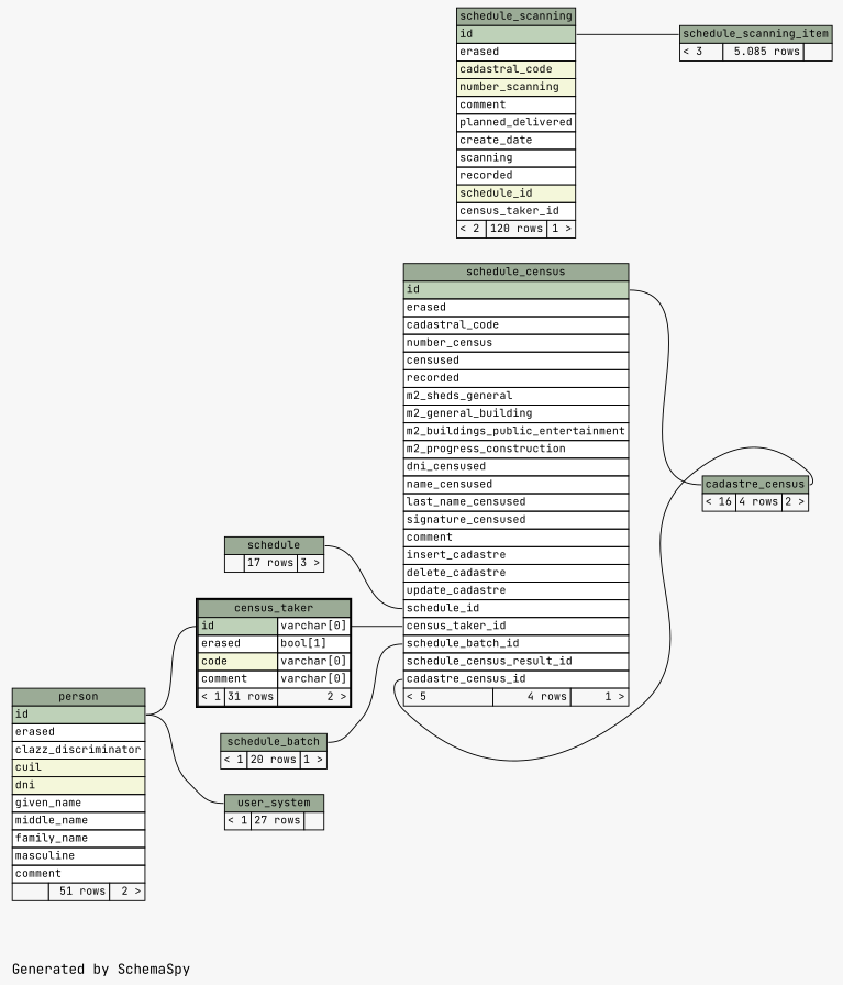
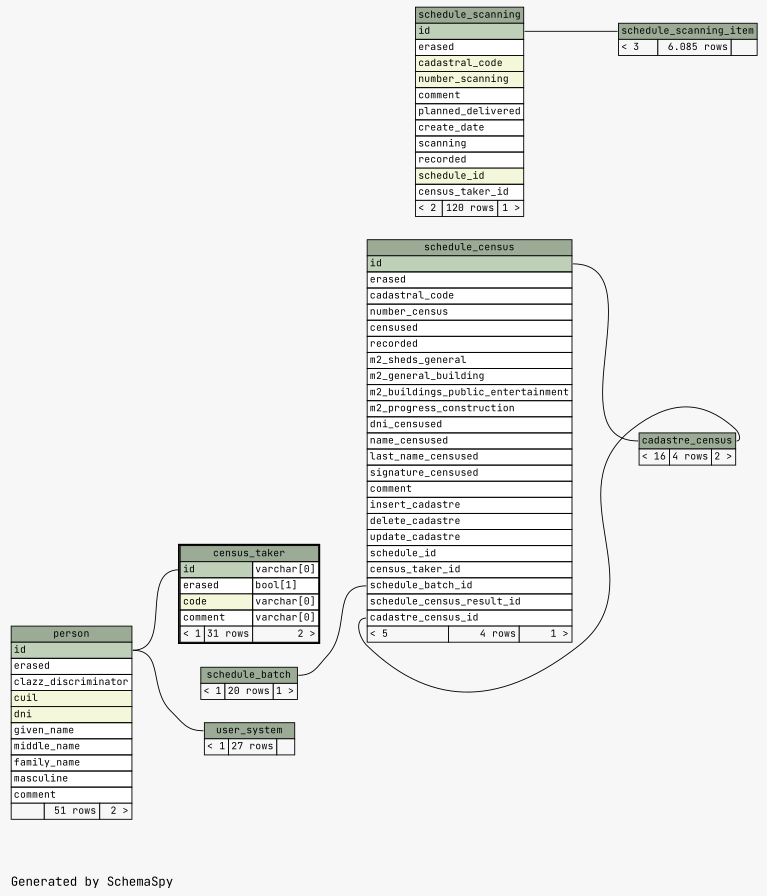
  digraph {
    bgcolor="#f7f7f7"
    fontname="JetBrains Mono"
    label="\nGenerated by SchemaSpy"
    labeljust=l
    rankdir=RL
    node [fontname="JetBrains Mono" fontsize=11 shape=plaintext]
    edge [arrowhead=none arrowsize=0.8 arrowtail=crowtee fontname="JetBrains Mono" headport="id:e"]
    n1 [label=<     <TABLE BORDER="0" CELLBORDER="1" CELLSPACING="0" BGCOLOR="#ffffff">       <TR><TD PORT="cadastre_census.heading" COLSPAN="3" BGCOLOR="#9bab96" ALIGN="CENTER">cadastre_census</TD></TR>       <TR><TD ALIGN="LEFT" BGCOLOR="#f7f7f7">&lt; 16</TD><TD ALIGN="RIGHT" BGCOLOR="#f7f7f7">4 rows</TD><TD ALIGN="RIGHT" BGCOLOR="#f7f7f7">2 &gt;</TD></TR>     </TABLE>>]
    n2 [label=<     <TABLE BORDER="0" CELLBORDER="1" CELLSPACING="0" BGCOLOR="#ffffff">       <TR><TD PORT="schedule_census.heading" COLSPAN="3" BGCOLOR="#9bab96" ALIGN="CENTER">schedule_census</TD></TR>       <TR><TD PORT="id" COLSPAN="3" BGCOLOR="#bed1b8" ALIGN="LEFT">id</TD></TR>       <TR><TD PORT="erased" COLSPAN="3" ALIGN="LEFT">erased</TD></TR>       <TR><TD PORT="cadastral_code" COLSPAN="3" ALIGN="LEFT">cadastral_code</TD></TR>       <TR><TD PORT="number_census" COLSPAN="3" ALIGN="LEFT">number_census</TD></TR>       <TR><TD PORT="censused" COLSPAN="3" ALIGN="LEFT">censused</TD></TR>       <TR><TD PORT="recorded" COLSPAN="3" ALIGN="LEFT">recorded</TD></TR>       <TR><TD PORT="m2_sheds_general" COLSPAN="3" ALIGN="LEFT">m2_sheds_general</TD></TR>       <TR><TD PORT="m2_general_building" COLSPAN="3" ALIGN="LEFT">m2_general_building</TD></TR>       <TR><TD PORT="m2_buildings_public_entertainment" COLSPAN="3" ALIGN="LEFT">m2_buildings_public_entertainment</TD></TR>       <TR><TD PORT="m2_progress_construction" COLSPAN="3" ALIGN="LEFT">m2_progress_construction</TD></TR>       <TR><TD PORT="dni_censused" COLSPAN="3" ALIGN="LEFT">dni_censused</TD></TR>       <TR><TD PORT="name_censused" COLSPAN="3" ALIGN="LEFT">name_censused</TD></TR>       <TR><TD PORT="last_name_censused" COLSPAN="3" ALIGN="LEFT">last_name_censused</TD></TR>       <TR><TD PORT="signature_censused" COLSPAN="3" ALIGN="LEFT">signature_censused</TD></TR>       <TR><TD PORT="comment" COLSPAN="3" ALIGN="LEFT">comment</TD></TR>       <TR><TD PORT="insert_cadastre" COLSPAN="3" ALIGN="LEFT">insert_cadastre</TD></TR>       <TR><TD PORT="delete_cadastre" COLSPAN="3" ALIGN="LEFT">delete_cadastre</TD></TR>       <TR><TD PORT="update_cadastre" COLSPAN="3" ALIGN="LEFT">update_cadastre</TD></TR>       <TR><TD PORT="schedule_id" COLSPAN="3" ALIGN="LEFT">schedule_id</TD></TR>       <TR><TD PORT="census_taker_id" COLSPAN="3" ALIGN="LEFT">census_taker_id</TD></TR>       <TR><TD PORT="schedule_batch_id" COLSPAN="3" ALIGN="LEFT">schedule_batch_id</TD></TR>       <TR><TD PORT="schedule_census_result_id" COLSPAN="3" ALIGN="LEFT">schedule_census_result_id</TD></TR>       <TR><TD PORT="cadastre_census_id" COLSPAN="3" ALIGN="LEFT">cadastre_census_id</TD></TR>       <TR><TD ALIGN="LEFT" BGCOLOR="#f7f7f7">&lt; 5</TD><TD ALIGN="RIGHT" BGCOLOR="#f7f7f7">4 rows</TD><TD ALIGN="RIGHT" BGCOLOR="#f7f7f7">1 &gt;</TD></TR>     </TABLE>>]
    n3 [label=<     <TABLE BORDER="2" CELLBORDER="1" CELLSPACING="0" BGCOLOR="#ffffff">       <TR><TD PORT="census_taker.heading" COLSPAN="3" BGCOLOR="#9bab96" ALIGN="CENTER">census_taker</TD></TR>       <TR><TD PORT="id" COLSPAN="2" BGCOLOR="#bed1b8" ALIGN="LEFT">id</TD><TD PORT="id.type" ALIGN="LEFT">varchar[0]</TD></TR>       <TR><TD PORT="erased" COLSPAN="2" ALIGN="LEFT">erased</TD><TD PORT="erased.type" ALIGN="LEFT">bool[1]</TD></TR>       <TR><TD PORT="code" COLSPAN="2" BGCOLOR="#f4f7da" ALIGN="LEFT">code</TD><TD PORT="code.type" ALIGN="LEFT">varchar[0]</TD></TR>       <TR><TD PORT="comment" COLSPAN="2" ALIGN="LEFT">comment</TD><TD PORT="comment.type" ALIGN="LEFT">varchar[0]</TD></TR>       <TR><TD ALIGN="LEFT" BGCOLOR="#f7f7f7">&lt; 1</TD><TD ALIGN="RIGHT" BGCOLOR="#f7f7f7">31 rows</TD><TD ALIGN="RIGHT" BGCOLOR="#f7f7f7">2 &gt;</TD></TR>     </TABLE>>]
    n4 [label=<     <TABLE BORDER="0" CELLBORDER="1" CELLSPACING="0" BGCOLOR="#ffffff">       <TR><TD PORT="schedule_batch.heading" COLSPAN="3" BGCOLOR="#9bab96" ALIGN="CENTER">schedule_batch</TD></TR>       <TR><TD ALIGN="LEFT" BGCOLOR="#f7f7f7">&lt; 1</TD><TD ALIGN="RIGHT" BGCOLOR="#f7f7f7">20 rows</TD><TD ALIGN="RIGHT" BGCOLOR="#f7f7f7">1 &gt;</TD></TR>     </TABLE>>]
-   n5 [label=<     <TABLE BORDER="0" CELLBORDER="1" CELLSPACING="0" BGCOLOR="#ffffff">       <TR><TD PORT="schedule.heading" COLSPAN="3" BGCOLOR="#9bab96" ALIGN="CENTER">schedule</TD></TR>       <TR><TD ALIGN="LEFT" BGCOLOR="#f7f7f7">  </TD><TD ALIGN="RIGHT" BGCOLOR="#f7f7f7">17 rows</TD><TD ALIGN="RIGHT" BGCOLOR="#f7f7f7">3 &gt;</TD></TR>     </TABLE>>]
    n6 [label=<     <TABLE BORDER="0" CELLBORDER="1" CELLSPACING="0" BGCOLOR="#ffffff">       <TR><TD PORT="person.heading" COLSPAN="3" BGCOLOR="#9bab96" ALIGN="CENTER">person</TD></TR>       <TR><TD PORT="id" COLSPAN="3" BGCOLOR="#bed1b8" ALIGN="LEFT">id</TD></TR>       <TR><TD PORT="erased" COLSPAN="3" ALIGN="LEFT">erased</TD></TR>       <TR><TD PORT="clazz_discriminator" COLSPAN="3" ALIGN="LEFT">clazz_discriminator</TD></TR>       <TR><TD PORT="cuil" COLSPAN="3" BGCOLOR="#f4f7da" ALIGN="LEFT">cuil</TD></TR>       <TR><TD PORT="dni" COLSPAN="3" BGCOLOR="#f4f7da" ALIGN="LEFT">dni</TD></TR>       <TR><TD PORT="given_name" COLSPAN="3" ALIGN="LEFT">given_name</TD></TR>       <TR><TD PORT="middle_name" COLSPAN="3" ALIGN="LEFT">middle_name</TD></TR>       <TR><TD PORT="family_name" COLSPAN="3" ALIGN="LEFT">family_name</TD></TR>       <TR><TD PORT="masculine" COLSPAN="3" ALIGN="LEFT">masculine</TD></TR>       <TR><TD PORT="comment" COLSPAN="3" ALIGN="LEFT">comment</TD></TR>       <TR><TD ALIGN="LEFT" BGCOLOR="#f7f7f7">  </TD><TD ALIGN="RIGHT" BGCOLOR="#f7f7f7">51 rows</TD><TD ALIGN="RIGHT" BGCOLOR="#f7f7f7">2 &gt;</TD></TR>     </TABLE>>]
    n7 [label=<     <TABLE BORDER="0" CELLBORDER="1" CELLSPACING="0" BGCOLOR="#ffffff">       <TR><TD PORT="schedule_scanning.heading" COLSPAN="3" BGCOLOR="#9bab96" ALIGN="CENTER">schedule_scanning</TD></TR>       <TR><TD PORT="id" COLSPAN="3" BGCOLOR="#bed1b8" ALIGN="LEFT">id</TD></TR>       <TR><TD PORT="erased" COLSPAN="3" ALIGN="LEFT">erased</TD></TR>       <TR><TD PORT="cadastral_code" COLSPAN="3" BGCOLOR="#f4f7da" ALIGN="LEFT">cadastral_code</TD></TR>       <TR><TD PORT="number_scanning" COLSPAN="3" BGCOLOR="#f4f7da" ALIGN="LEFT">number_scanning</TD></TR>       <TR><TD PORT="comment" COLSPAN="3" ALIGN="LEFT">comment</TD></TR>       <TR><TD PORT="planned_delivered" COLSPAN="3" ALIGN="LEFT">planned_delivered</TD></TR>       <TR><TD PORT="create_date" COLSPAN="3" ALIGN="LEFT">create_date</TD></TR>       <TR><TD PORT="scanning" COLSPAN="3" ALIGN="LEFT">scanning</TD></TR>       <TR><TD PORT="recorded" COLSPAN="3" ALIGN="LEFT">recorded</TD></TR>       <TR><TD PORT="schedule_id" COLSPAN="3" BGCOLOR="#f4f7da" ALIGN="LEFT">schedule_id</TD></TR>       <TR><TD PORT="census_taker_id" COLSPAN="3" ALIGN="LEFT">census_taker_id</TD></TR>       <TR><TD ALIGN="LEFT" BGCOLOR="#f7f7f7">&lt; 2</TD><TD ALIGN="RIGHT" BGCOLOR="#f7f7f7">120 rows</TD><TD ALIGN="RIGHT" BGCOLOR="#f7f7f7">1 &gt;</TD></TR>     </TABLE>>]
-   n8 [label=<     <TABLE BORDER="0" CELLBORDER="1" CELLSPACING="0" BGCOLOR="#ffffff">       <TR><TD PORT="schedule_scanning_item.heading" COLSPAN="3" BGCOLOR="#9bab96" ALIGN="CENTER">schedule_scanning_item</TD></TR>       <TR><TD ALIGN="LEFT" BGCOLOR="#f7f7f7">&lt; 3</TD><TD ALIGN="RIGHT" BGCOLOR="#f7f7f7">5.085 rows</TD><TD ALIGN="RIGHT" BGCOLOR="#f7f7f7">  </TD></TR>     </TABLE>>]
+   n8 [label=<     <TABLE BORDER="0" CELLBORDER="1" CELLSPACING="0" BGCOLOR="#ffffff">       <TR><TD PORT="schedule_scanning_item.heading" COLSPAN="3" BGCOLOR="#9bab96" ALIGN="CENTER">schedule_scanning_item</TD></TR>       <TR><TD ALIGN="LEFT" BGCOLOR="#f7f7f7">&lt; 3</TD><TD ALIGN="RIGHT" BGCOLOR="#f7f7f7">6.085 rows</TD><TD ALIGN="RIGHT" BGCOLOR="#f7f7f7">  </TD></TR>     </TABLE>>]
    n9 [label=<     <TABLE BORDER="0" CELLBORDER="1" CELLSPACING="0" BGCOLOR="#ffffff">       <TR><TD PORT="user_system.heading" COLSPAN="3" BGCOLOR="#9bab96" ALIGN="CENTER">user_system</TD></TR>       <TR><TD ALIGN="LEFT" BGCOLOR="#f7f7f7">&lt; 1</TD><TD ALIGN="RIGHT" BGCOLOR="#f7f7f7">27 rows</TD><TD ALIGN="RIGHT" BGCOLOR="#f7f7f7">  </TD></TR>     </TABLE>>]
    n1 -> n2 [arrowtail=crowodot tailport="cadastre_census.heading:w"]
    n2 -> n1 [headport="cadastre_census.heading:e" tailport="cadastre_census_id:w"]
-   n2 -> n3 [headport="id.type:e" tailport="census_taker_id:w"]
    n2 -> n4 [arrowtail=crowodot headport="schedule_batch.heading:e" tailport="schedule_batch_id:w"]
-   n2 -> n5 [headport="schedule.heading:e" tailport="schedule_id:w"]
    n3 -> n6 [arrowtail=tee tailport="id:w"]
    n8 -> n7 [tailport="schedule_scanning_item.heading:w"]
    n9 -> n6 [arrowtail=tee tailport="user_system.heading:w"]
  }
